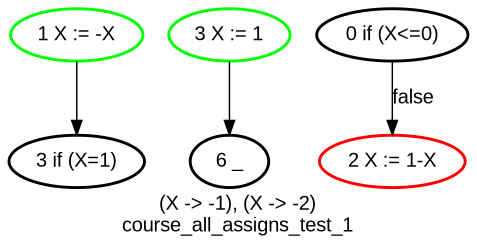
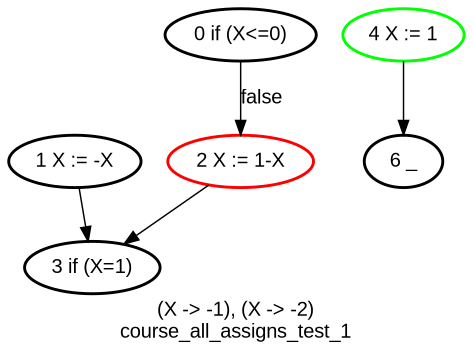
  digraph {
    fontname="Liberation Sans"
    label="(X -> -1), (X -> -2)\ncourse_all_assigns_test_1"
    node [fontname="Liberation Sans" style=bold]
    edge [fontname="Liberation Sans"]
-   "1 X := -X" [color=green]
+   "1 X := -X" [color=black]
    "3 if (X=1)"
-   "4 X := 1" [color=green label="3 X := 1"]
+   "4 X := 1" [color=green]
    "6 _"
    "2 X := 1-X" [color=red]
    "0 if (X<=0)"
    "1 X := -X" -> "3 if (X=1)"
    "4 X := 1" -> "6 _"
+   "2 X := 1-X" -> "3 if (X=1)"
    "0 if (X<=0)" -> "2 X := 1-X" [label=false]
  }
